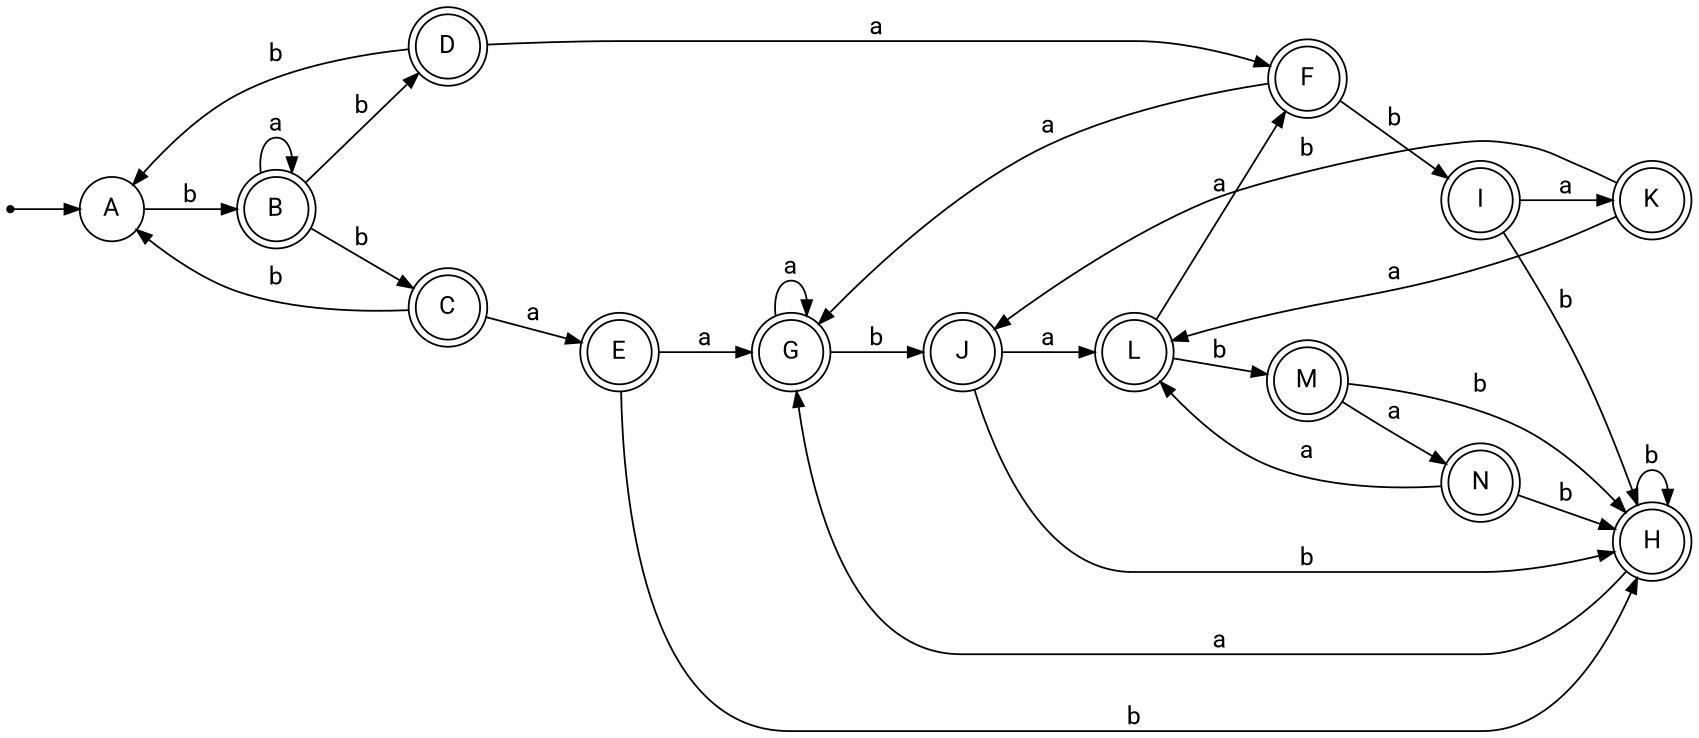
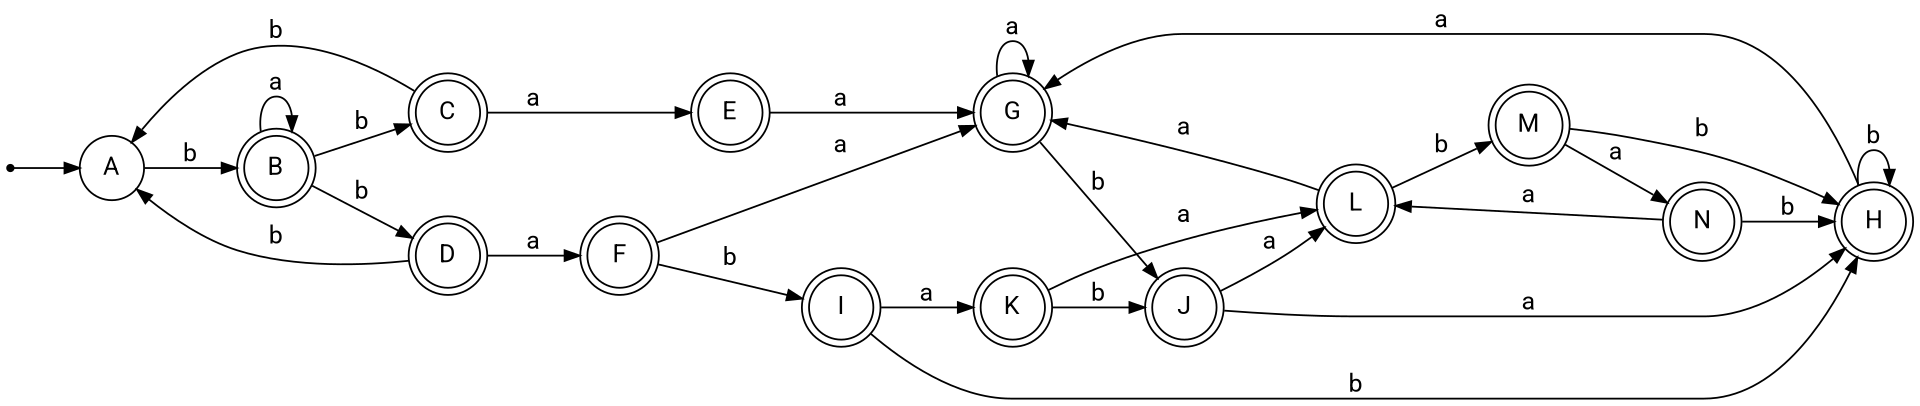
  digraph {
    fontname=Roboto
    rankdir=LR
    ranksep=0.5
    node [fontname=Roboto fontsize=14.0 shape=doublecircle]
    edge [arrowsize=0.85 fontname=Roboto fontsize=14.0]
    Initial [shape=point]
    A [shape=circle]
    B
    C
    D
    E
    F
    G
    H
    I
    J
    K
    L
    M
    N
    Initial -> A [fontsize=""]
    A -> B [label=" b "]
    B -> B [label=" a "]
    B -> C [label=" b "]
    B -> D [label=" b "]
    C -> A [label=" b "]
    C -> E [label=" a "]
    D -> A [label=" b "]
    D -> F [label=" a "]
    E -> G [label=" a "]
-   E -> H [label=" b "]
    F -> G [label=" a "]
    F -> I [label=" b "]
    G -> G [label=" a "]
    G -> J [label=" b "]
    H -> G [label=" a "]
    H -> H [label=" b "]
    I -> H [label=" b "]
    I -> K [label=" a "]
-   J -> H [label=" b "]
+   J -> H [label=" a "]
    J -> L [label=" a "]
    K -> J [label=" b "]
    K -> L [label=" a "]
-   L -> F [label=" a "]
+   L -> G [label=" a "]
    L -> M [label=" b "]
    M -> H [label=" b "]
    M -> N [label=" a "]
    N -> H [label=" b "]
    N -> L [label=" a "]
  }
